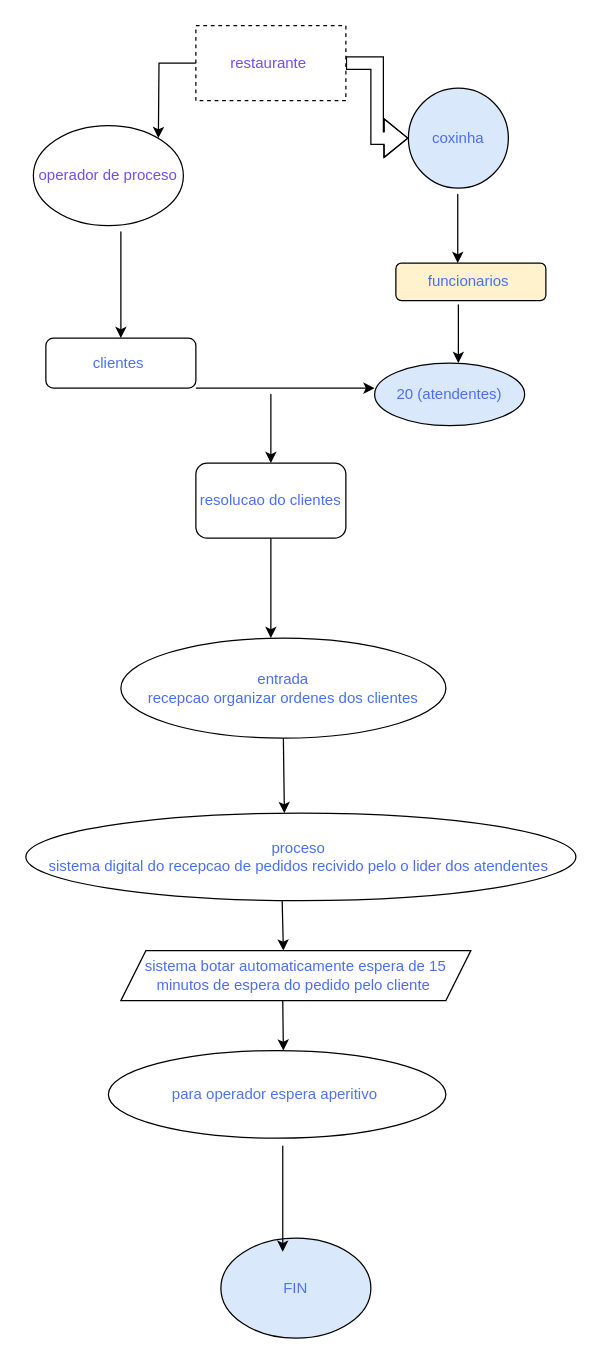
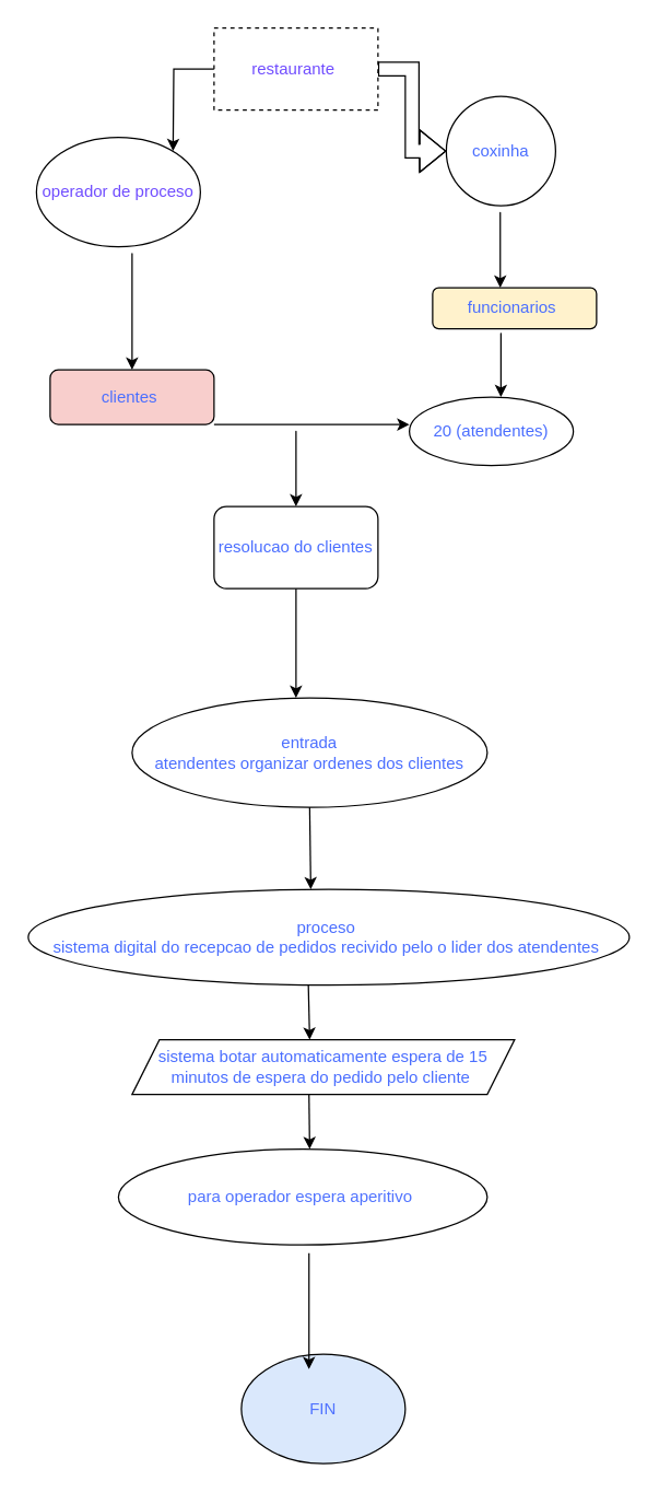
  <mxCell id="0" />
  <mxCell id="1" parent="0" />
  <mxCell id="2" style="edgeStyle=orthogonalEdgeStyle;rounded=0;orthogonalLoop=1;jettySize=auto;html=1;fontColor=#704DFF;" edge="1" parent="1" source="4"><mxGeometry relative="1" as="geometry"><mxPoint x="126" y="110" as="targetPoint" /></mxGeometry></mxCell>
  <mxCell id="3" style="edgeStyle=elbowEdgeStyle;shape=flexArrow;rounded=0;orthogonalLoop=1;jettySize=auto;html=1;labelBackgroundColor=#3B3BFF;fontColor=#4A6EFF;" edge="1" parent="1" source="4"><mxGeometry relative="1" as="geometry"><mxPoint x="326" y="110" as="targetPoint" /></mxGeometry></mxCell>
  <mxCell id="4" value="restaurante&amp;nbsp;" style="rounded=0;whiteSpace=wrap;html=1;fontColor=#704DFF;dashed=1;" vertex="1" parent="1"><mxGeometry x="156" y="20" width="120" height="60" as="geometry" /></mxCell>
  <mxCell id="5" value="operador de proceso" style="ellipse;whiteSpace=wrap;html=1;fontColor=#704DFF;" vertex="1" parent="1"><mxGeometry x="26" y="100" width="120" height="80" as="geometry" /></mxCell>
- <mxCell id="6" value="coxinha" style="ellipse;whiteSpace=wrap;html=1;aspect=fixed;fontColor=#4A6EFF;fillColor=#dae8fc;" vertex="1" parent="1"><mxGeometry x="326" y="70" width="80" height="80" as="geometry" /></mxCell>
+ <mxCell id="6" value="coxinha" style="ellipse;whiteSpace=wrap;html=1;aspect=fixed;fontColor=#4A6EFF;" vertex="1" parent="1"><mxGeometry x="326" y="70" width="80" height="80" as="geometry" /></mxCell>
  <mxCell id="7" value="" style="endArrow=classic;html=1;labelBackgroundColor=#3B3BFF;fontColor=#4A6EFF;" edge="1" parent="1"><mxGeometry width="50" height="50" relative="1" as="geometry"><mxPoint x="96" y="260" as="sourcePoint" /><mxPoint x="96" y="270" as="targetPoint" /><Array as="points"><mxPoint x="96" y="180" /></Array></mxGeometry></mxCell>
- <mxCell id="8" value="clientes&amp;nbsp;" style="rounded=1;whiteSpace=wrap;html=1;fontColor=#4A6EFF;" vertex="1" parent="1"><mxGeometry x="36" y="270" width="120" height="40" as="geometry" /></mxCell>
+ <mxCell id="8" value="clientes&amp;nbsp;" style="rounded=1;whiteSpace=wrap;html=1;fontColor=#4A6EFF;fillColor=#f8cecc;" vertex="1" parent="1"><mxGeometry x="36" y="270" width="120" height="40" as="geometry" /></mxCell>
  <mxCell id="9" value="funcionarios&amp;nbsp;" style="rounded=1;whiteSpace=wrap;html=1;fontColor=#4A6EFF;fillColor=#fff2cc;" vertex="1" parent="1"><mxGeometry x="316" y="210" width="120" height="30" as="geometry" /></mxCell>
  <mxCell id="10" value="" style="endArrow=classic;html=1;labelBackgroundColor=#3B3BFF;fontColor=#4A6EFF;" edge="1" parent="1"><mxGeometry width="50" height="50" relative="1" as="geometry"><mxPoint x="365.5" y="200" as="sourcePoint" /><mxPoint x="365.5" y="210" as="targetPoint" /><Array as="points"><mxPoint x="365.5" y="150" /><mxPoint x="365.5" y="200" /></Array></mxGeometry></mxCell>
  <mxCell id="11" value="" style="endArrow=classic;html=1;labelBackgroundColor=#3B3BFF;fontColor=#4A6EFF;" edge="1" parent="1"><mxGeometry width="50" height="50" relative="1" as="geometry"><mxPoint x="366" y="250" as="sourcePoint" /><mxPoint x="366" y="290" as="targetPoint" /><Array as="points"><mxPoint x="366" y="240" /></Array></mxGeometry></mxCell>
- <mxCell id="12" value="20 (atendentes)" style="ellipse;whiteSpace=wrap;html=1;fontColor=#4A6EFF;fillColor=#dae8fc;" vertex="1" parent="1"><mxGeometry x="299" y="290" width="120" height="50" as="geometry" /></mxCell>
+ <mxCell id="12" value="20 (atendentes)" style="ellipse;whiteSpace=wrap;html=1;fontColor=#4A6EFF;" vertex="1" parent="1"><mxGeometry x="299" y="290" width="120" height="50" as="geometry" /></mxCell>
  <mxCell id="13" value="" style="endArrow=classic;html=1;labelBackgroundColor=#3B3BFF;fontColor=#4A6EFF;" edge="1" parent="1"><mxGeometry width="50" height="50" relative="1" as="geometry"><mxPoint x="156" y="310" as="sourcePoint" /><mxPoint x="299" y="310" as="targetPoint" /></mxGeometry></mxCell>
  <mxCell id="14" style="edgeStyle=orthogonalEdgeStyle;rounded=0;orthogonalLoop=1;jettySize=auto;html=1;exitX=0.5;exitY=1;exitDx=0;exitDy=0;labelBackgroundColor=#3B3BFF;fontColor=#4A6EFF;" edge="1" parent="1" source="12" target="12"><mxGeometry relative="1" as="geometry" /></mxCell>
  <mxCell id="15" value="" style="endArrow=classic;html=1;labelBackgroundColor=#3B3BFF;fontColor=#4A6EFF;" edge="1" parent="1"><mxGeometry width="50" height="50" relative="1" as="geometry"><mxPoint x="216" y="330" as="sourcePoint" /><mxPoint x="216" y="370" as="targetPoint" /><Array as="points"><mxPoint x="216" y="310" /></Array></mxGeometry></mxCell>
  <mxCell id="16" value="resolucao do clientes" style="rounded=1;whiteSpace=wrap;html=1;fontColor=#4A6EFF;" vertex="1" parent="1"><mxGeometry x="156" y="370" width="120" height="60" as="geometry" /></mxCell>
  <mxCell id="17" value="" style="endArrow=classic;html=1;labelBackgroundColor=#3B3BFF;fontColor=#4A6EFF;exitX=0.5;exitY=1;exitDx=0;exitDy=0;" edge="1" parent="1" source="16"><mxGeometry width="50" height="50" relative="1" as="geometry"><mxPoint x="216" y="640" as="sourcePoint" /><mxPoint x="216" y="510" as="targetPoint" /></mxGeometry></mxCell>
- <mxCell id="18" value="entrada&lt;br&gt;recepcao organizar ordenes dos clientes" style="ellipse;whiteSpace=wrap;html=1;fontColor=#4A6EFF;" vertex="1" parent="1"><mxGeometry x="96" y="510" width="260" height="80" as="geometry" /></mxCell>
+ <mxCell id="18" value="entrada&lt;br&gt;atendentes organizar ordenes dos clientes" style="ellipse;whiteSpace=wrap;html=1;fontColor=#4A6EFF;" vertex="1" parent="1"><mxGeometry x="96" y="510" width="260" height="80" as="geometry" /></mxCell>
  <mxCell id="19" value="" style="endArrow=classic;html=1;labelBackgroundColor=#3B3BFF;fontColor=#4A6EFF;entryX=0.47;entryY=0;entryDx=0;entryDy=0;entryPerimeter=0;" edge="1" parent="1" source="18" target="20"><mxGeometry width="50" height="50" relative="1" as="geometry"><mxPoint x="216" y="620" as="sourcePoint" /><mxPoint x="226" y="640" as="targetPoint" /><Array as="points" /></mxGeometry></mxCell>
  <mxCell id="20" value="proceso&amp;nbsp;&lt;br&gt;sistema digital do recepcao de pedidos recivido pelo o lider dos atendentes&amp;nbsp;" style="ellipse;whiteSpace=wrap;html=1;fontColor=#4A6EFF;" vertex="1" parent="1"><mxGeometry x="20" y="650" width="440" height="70" as="geometry" /></mxCell>
  <mxCell id="21" value="sistema botar automaticamente espera de 15 minutos de espera do pedido pelo cliente&amp;nbsp;" style="shape=parallelogram;perimeter=parallelogramPerimeter;whiteSpace=wrap;html=1;fixedSize=1;fontColor=#4A6EFF;" vertex="1" parent="1"><mxGeometry x="96" y="760" width="280" height="40" as="geometry" /></mxCell>
  <mxCell id="22" value="" style="endArrow=classic;html=1;labelBackgroundColor=#3B3BFF;fontColor=#4A6EFF;exitX=0.466;exitY=1;exitDx=0;exitDy=0;exitPerimeter=0;" edge="1" parent="1" source="20"><mxGeometry width="50" height="50" relative="1" as="geometry"><mxPoint x="240" y="740" as="sourcePoint" /><mxPoint x="226" y="760" as="targetPoint" /></mxGeometry></mxCell>
  <mxCell id="23" value="" style="endArrow=classic;html=1;labelBackgroundColor=#3B3BFF;fontColor=#4A6EFF;" edge="1" parent="1"><mxGeometry width="50" height="50" relative="1" as="geometry"><mxPoint x="225.5" y="800" as="sourcePoint" /><mxPoint x="226" y="840" as="targetPoint" /></mxGeometry></mxCell>
  <mxCell id="24" value="FIN" style="ellipse;whiteSpace=wrap;html=1;fontColor=#4F72FF;fillColor=#dae8fc;" vertex="1" parent="1"><mxGeometry x="176" y="990" width="120" height="80" as="geometry" /></mxCell>
  <mxCell id="25" value="para operador espera aperitivo&amp;nbsp;" style="ellipse;whiteSpace=wrap;html=1;fontColor=#4F72FF;" vertex="1" parent="1"><mxGeometry x="86" y="840" width="270" height="70" as="geometry" /></mxCell>
  <mxCell id="26" value="" style="endArrow=classic;html=1;labelBackgroundColor=#3B3BFF;fontColor=#4F72FF;" edge="1" parent="1"><mxGeometry width="50" height="50" relative="1" as="geometry"><mxPoint x="225.5" y="916" as="sourcePoint" /><mxPoint x="225.5" y="1001" as="targetPoint" /><Array as="points"><mxPoint x="225.5" y="936" /></Array></mxGeometry></mxCell>
